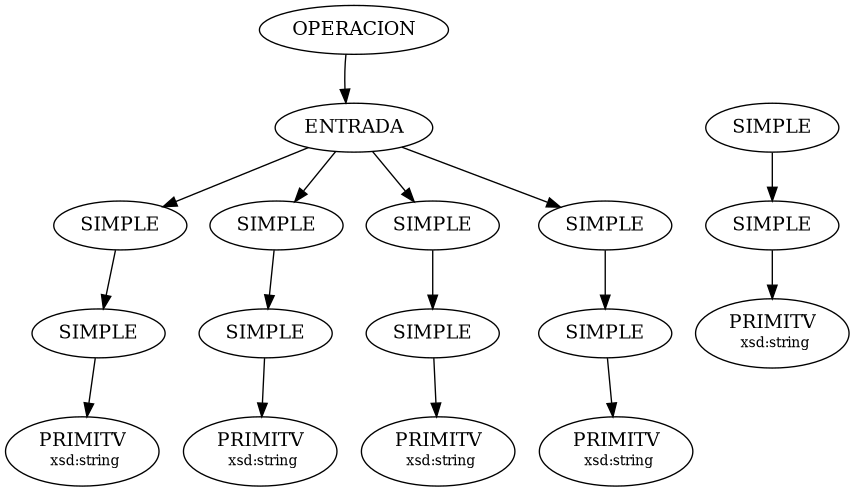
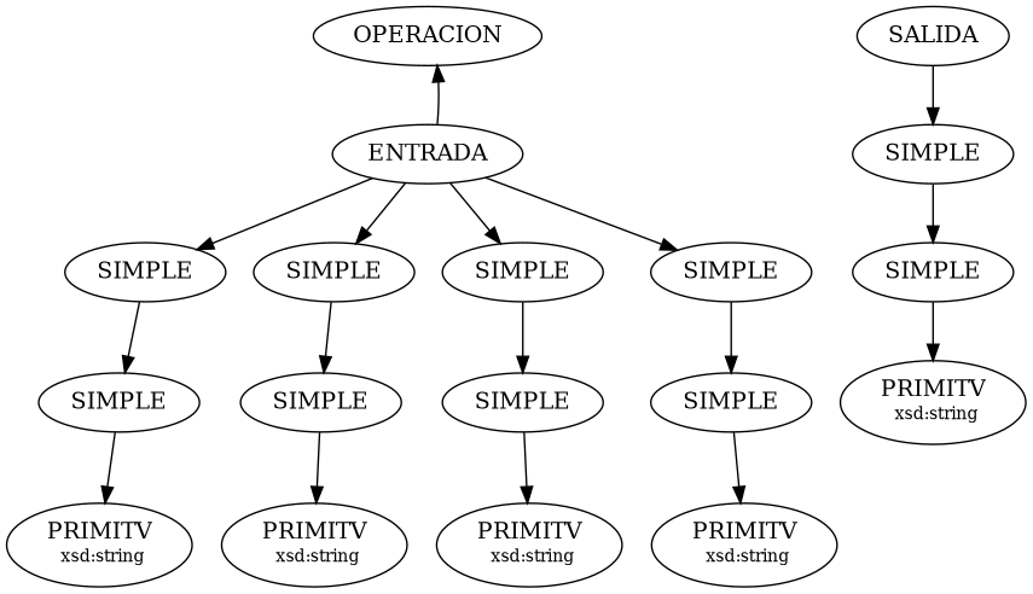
  digraph {
    n1 [label=OPERACION]
    n2 [label=ENTRADA]
    n3 [label=SIMPLE]
    n4 [label=SIMPLE]
    n5 [label=SIMPLE]
    n6 [label=SIMPLE]
+   n7 [label=SALIDA]
    n8 [label=SIMPLE]
    n9 [label=SIMPLE]
    n10 [label=SIMPLE]
    n11 [label=SIMPLE]
    n12 [label=SIMPLE]
    n13 [label=<PRIMITV<BR/> <FONT POINT-SIZE="10">xsd:string</FONT>>]
    n14 [label=<PRIMITV<BR/> <FONT POINT-SIZE="10">xsd:string</FONT>>]
    n15 [label=<PRIMITV<BR/> <FONT POINT-SIZE="10">xsd:string</FONT>>]
    n16 [label=<PRIMITV<BR/> <FONT POINT-SIZE="10">xsd:string</FONT>>]
    n17 [label=SIMPLE]
    n18 [label=<PRIMITV<BR/> <FONT POINT-SIZE="10">xsd:string</FONT>>]
-   n1 -> n2
+   n2 -> n1
    n2 -> n3
    n2 -> n4
    n2 -> n5
    n2 -> n6
    n3 -> n9
    n4 -> n10
    n5 -> n11
    n6 -> n12
+   n7 -> n8
    n8 -> n17
    n9 -> n13
    n10 -> n14
    n11 -> n15
    n12 -> n16
    n17 -> n18
  }
